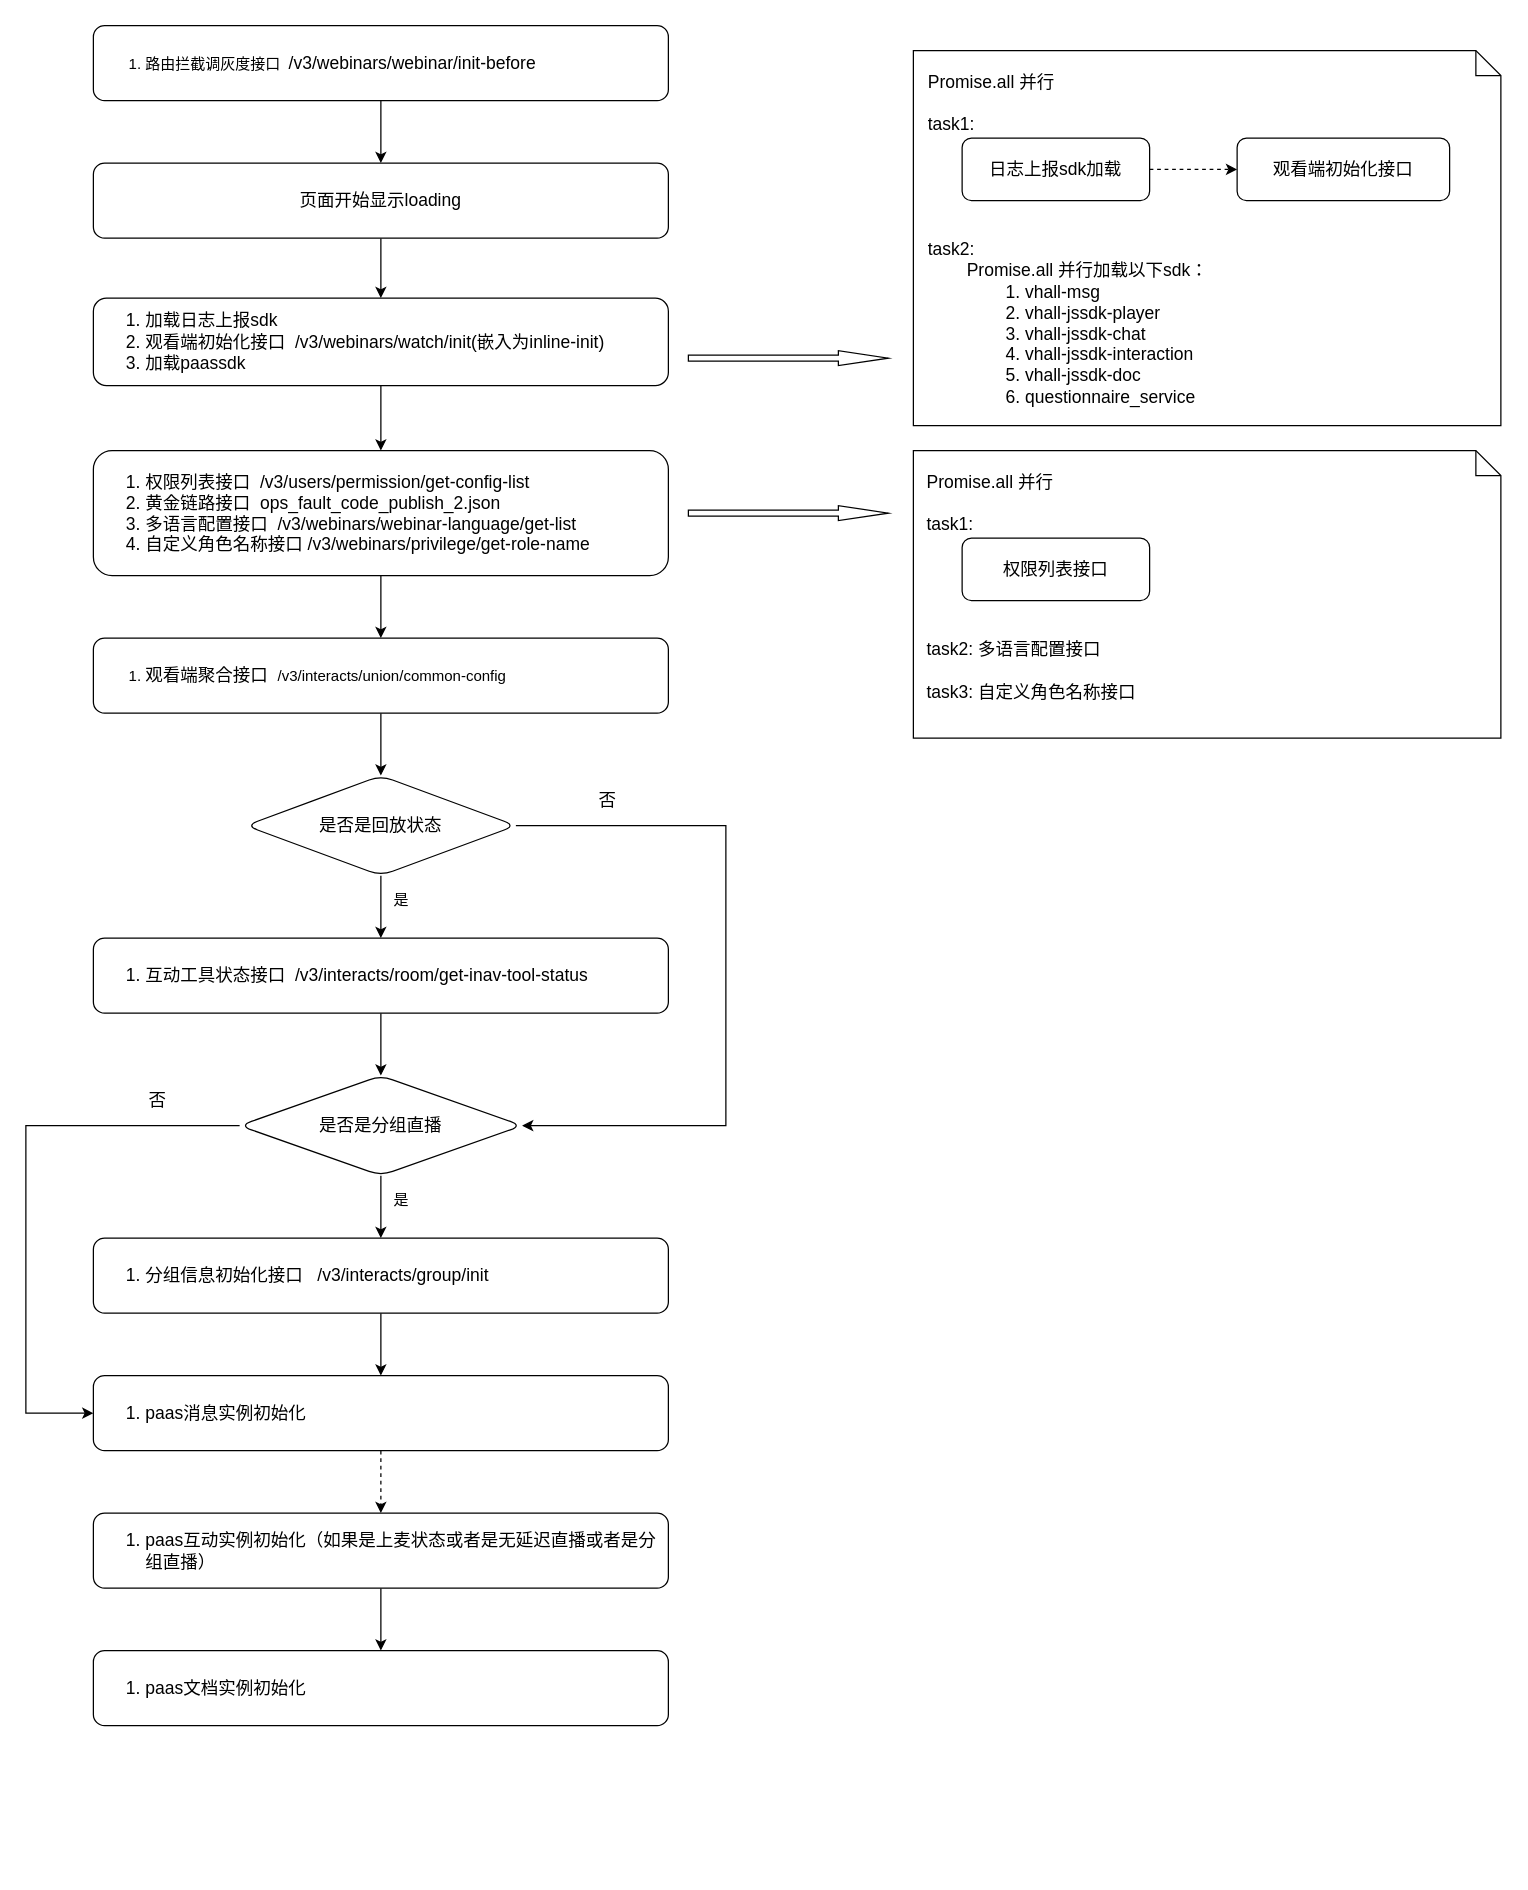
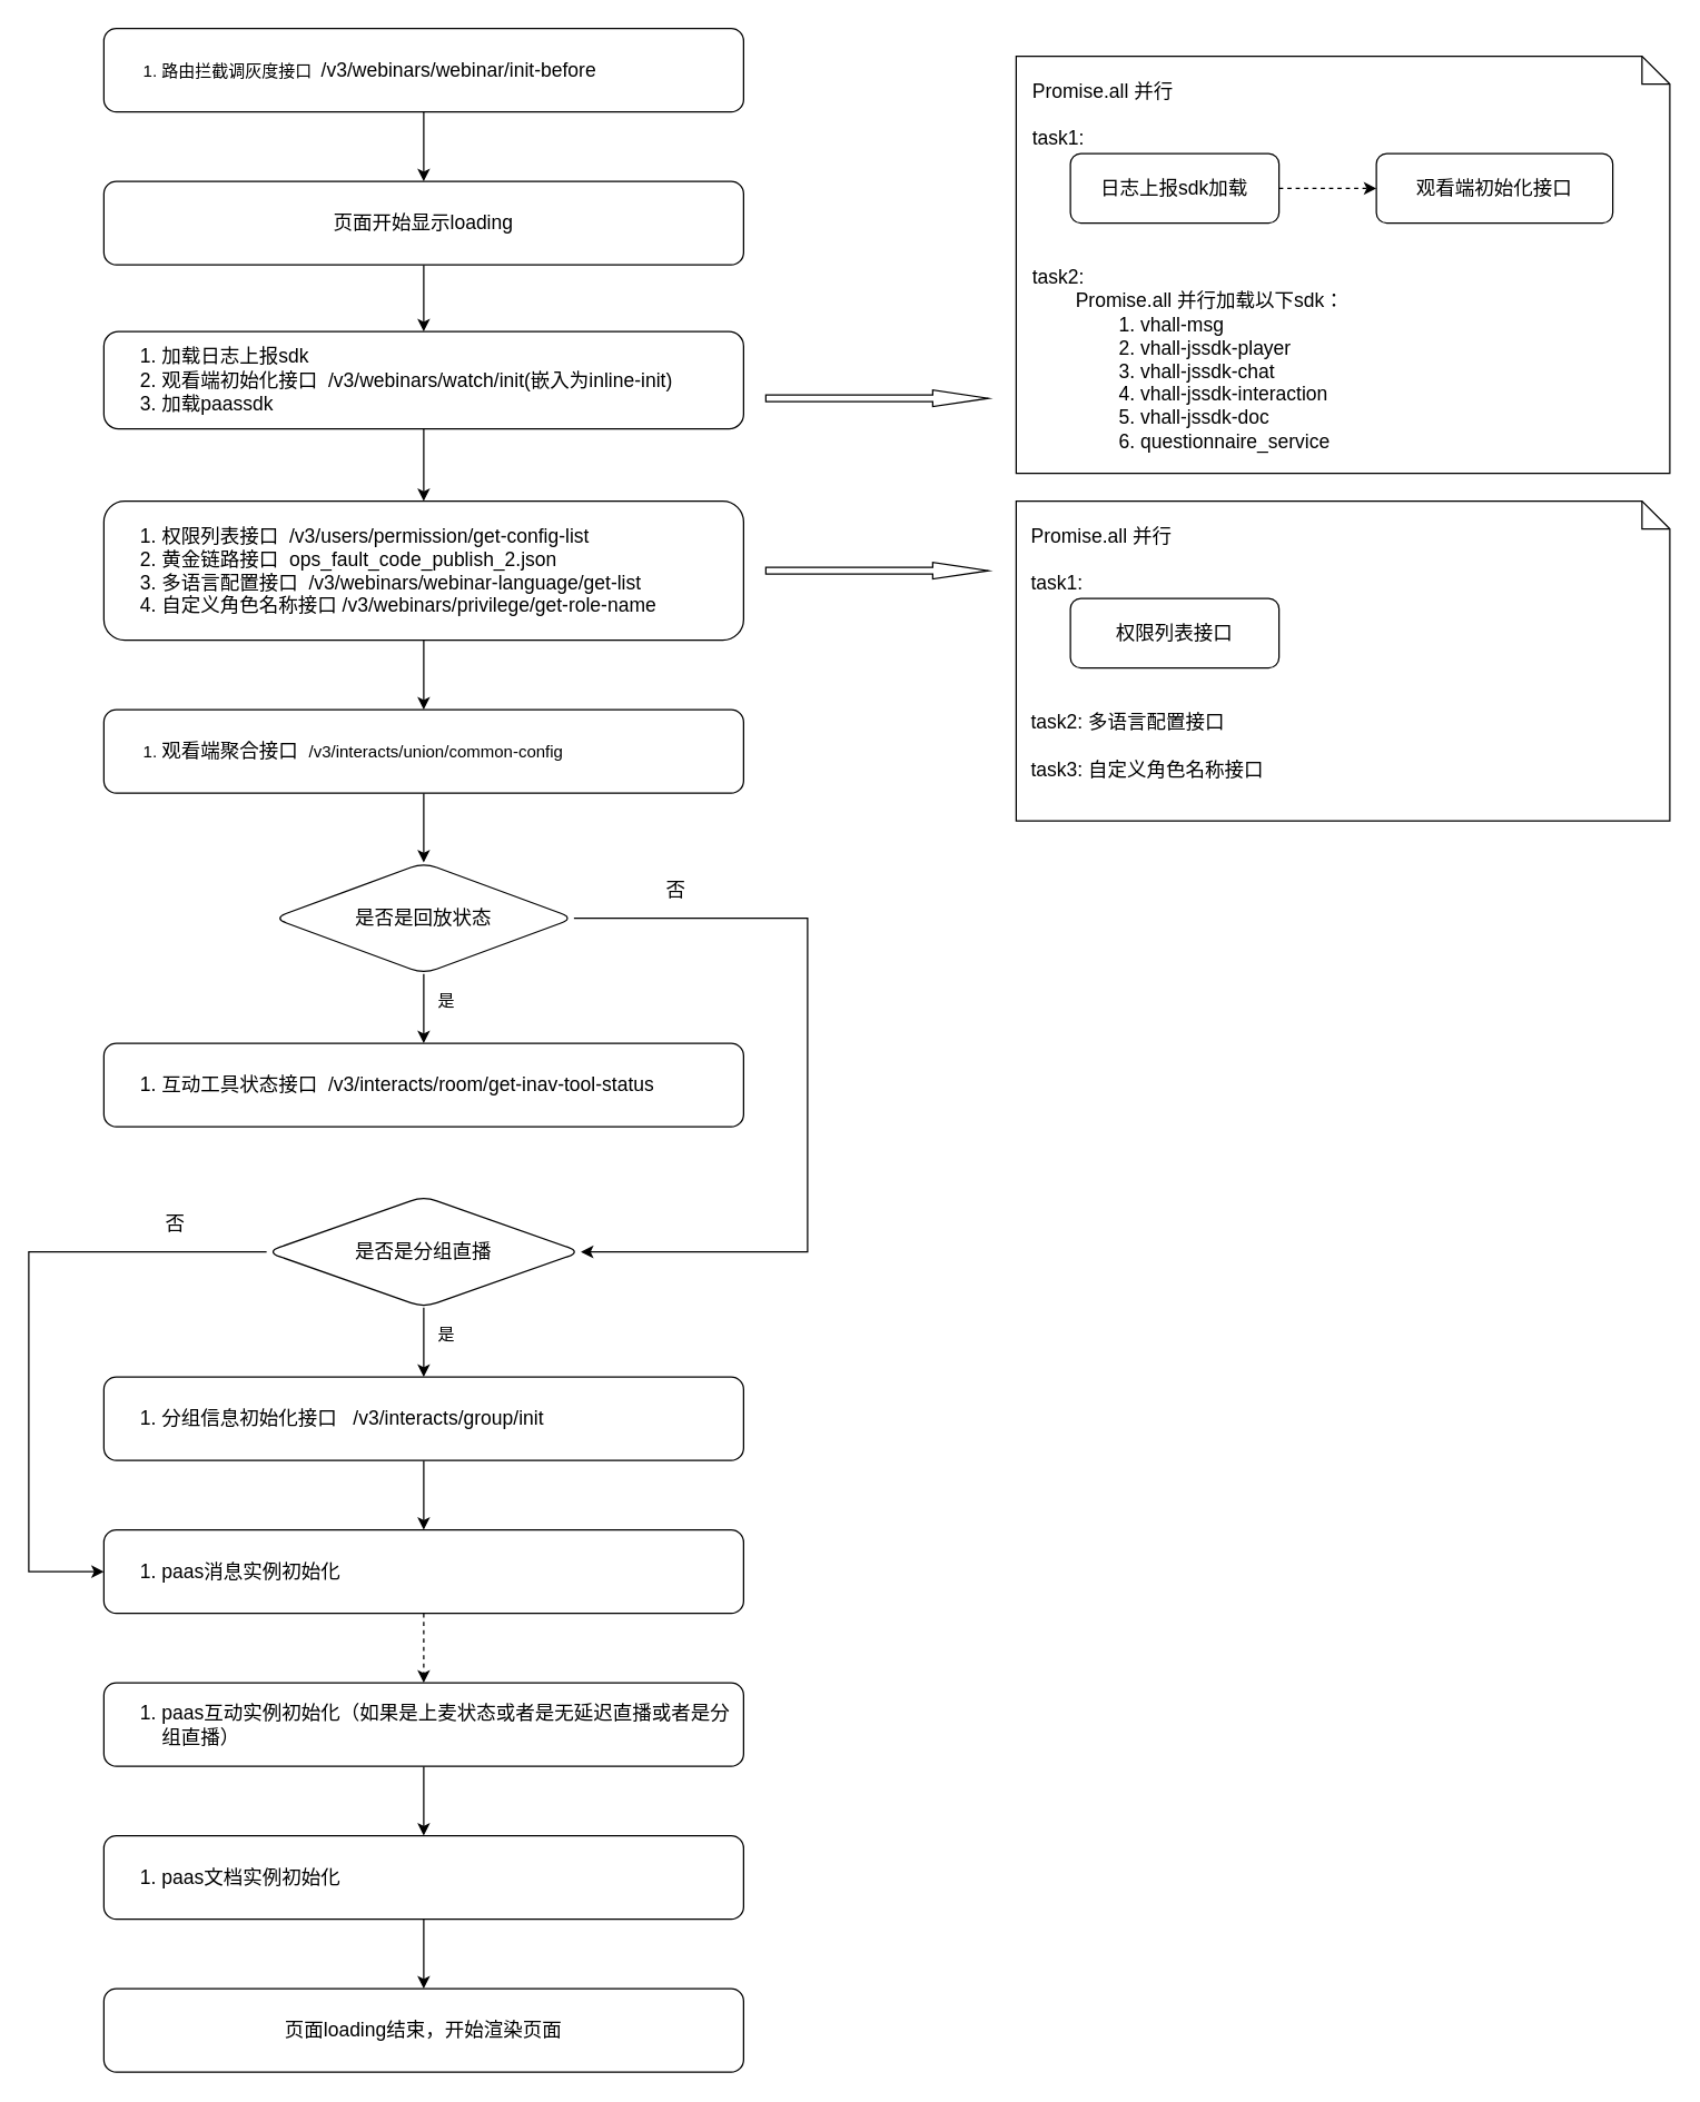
  <mxCell id="0" />
  <mxCell id="1" parent="0" />
  <mxCell id="2" value="Promise.all 并行&lt;br&gt;&lt;br&gt;task1:&lt;br&gt;&lt;br&gt;&lt;br&gt;&lt;br&gt;&lt;br&gt;&lt;br&gt;task2:&lt;br&gt;&lt;div&gt;&lt;span style=&quot;background-color: initial;&quot;&gt;&amp;nbsp; &amp;nbsp; &amp;nbsp; &amp;nbsp; Promise.all 并行加载以下sdk：&lt;/span&gt;&lt;/div&gt;&lt;div&gt;&lt;span style=&quot;background-color: initial;&quot;&gt;&lt;span style=&quot;white-space: pre;&quot;&gt;&#09;&lt;span style=&quot;white-space: pre;&quot;&gt;&#09;&lt;/span&gt;&lt;/span&gt;1.&amp;nbsp;vhall-msg&lt;/span&gt;&lt;/div&gt;&lt;div&gt;&lt;span style=&quot;background-color: initial;&quot;&gt;&lt;span style=&quot;white-space: pre;&quot;&gt;&#09;&lt;span style=&quot;white-space: pre;&quot;&gt;&#09;&lt;/span&gt;&lt;/span&gt;2.&amp;nbsp;vhall-jssdk-player&lt;/span&gt;&lt;/div&gt;&lt;div&gt;&lt;span style=&quot;background-color: initial;&quot;&gt;&lt;span style=&quot;white-space: pre;&quot;&gt;&#09;&lt;span style=&quot;white-space: pre;&quot;&gt;&#09;&lt;/span&gt;&lt;/span&gt;3.&amp;nbsp;vhall-jssdk-chat&lt;/span&gt;&lt;/div&gt;&lt;div&gt;&lt;span style=&quot;background-color: initial;&quot;&gt;&lt;span style=&quot;white-space: pre;&quot;&gt;&#09;&lt;span style=&quot;white-space: pre;&quot;&gt;&#09;&lt;/span&gt;&lt;/span&gt;4.&amp;nbsp;vhall-jssdk-interaction&lt;/span&gt;&lt;/div&gt;&lt;div&gt;&lt;span style=&quot;background-color: initial;&quot;&gt;&lt;span style=&quot;white-space: pre;&quot;&gt;&#09;&lt;span style=&quot;white-space: pre;&quot;&gt;&#09;&lt;/span&gt;&lt;/span&gt;5.&amp;nbsp;vhall-jssdk-doc&lt;/span&gt;&lt;/div&gt;&lt;div&gt;&lt;span style=&quot;background-color: initial;&quot;&gt;&lt;span style=&quot;white-space: pre;&quot;&gt;&#09;&lt;span style=&quot;white-space: pre;&quot;&gt;&#09;&lt;/span&gt;&lt;/span&gt;6.&amp;nbsp;questionnaire_service&lt;/span&gt;&lt;/div&gt;" style="shape=note;size=20;whiteSpace=wrap;html=1;fontSize=14;align=left;verticalAlign=top;spacingTop=10;spacingLeft=10;" parent="1" vertex="1"><mxGeometry x="730" y="40" width="470" height="300" as="geometry" /></mxCell>
  <mxCell id="3" value="" style="edgeStyle=orthogonalEdgeStyle;rounded=0;orthogonalLoop=1;jettySize=auto;html=1;" parent="1" source="4" target="6" edge="1"><mxGeometry relative="1" as="geometry" /></mxCell>
  <mxCell id="4" value="&lt;ol&gt;&lt;li style=&quot;&quot;&gt;路由拦截调灰度接口&amp;nbsp;&amp;nbsp;&lt;span style=&quot;font-size: 14px;&quot;&gt;/v3/webinars/webinar/init-before&lt;/span&gt;&lt;/li&gt;&lt;/ol&gt;" style="rounded=1;whiteSpace=wrap;html=1;align=left;" parent="1" vertex="1"><mxGeometry x="74" y="20" width="460" height="60" as="geometry" /></mxCell>
  <mxCell id="5" value="" style="edgeStyle=orthogonalEdgeStyle;rounded=0;orthogonalLoop=1;jettySize=auto;html=1;" parent="1" source="6" target="8" edge="1"><mxGeometry relative="1" as="geometry" /></mxCell>
  <mxCell id="6" value="&lt;font style=&quot;font-size: 14px;&quot;&gt;页面开始显示loading&lt;/font&gt;" style="rounded=1;whiteSpace=wrap;html=1;" parent="1" vertex="1"><mxGeometry x="74" y="130" width="460" height="60" as="geometry" /></mxCell>
  <mxCell id="7" value="" style="edgeStyle=orthogonalEdgeStyle;rounded=0;orthogonalLoop=1;jettySize=auto;html=1;" parent="1" source="8" target="10" edge="1"><mxGeometry relative="1" as="geometry" /></mxCell>
  <mxCell id="8" value="&lt;ol style=&quot;font-size: 14px;&quot;&gt;&lt;li&gt;加载日志上报sdk&lt;/li&gt;&lt;li&gt;观看端初始化接口&amp;nbsp; /v3/webinars/watch/init(嵌入为inline-init)&lt;/li&gt;&lt;li&gt;加载paassdk&lt;/li&gt;&lt;/ol&gt;" style="rounded=1;whiteSpace=wrap;html=1;align=left;" parent="1" vertex="1"><mxGeometry x="74" y="238" width="460" height="70" as="geometry" /></mxCell>
  <mxCell id="9" value="" style="edgeStyle=orthogonalEdgeStyle;rounded=0;orthogonalLoop=1;jettySize=auto;html=1;" parent="1" source="10" target="12" edge="1"><mxGeometry relative="1" as="geometry" /></mxCell>
  <mxCell id="10" value="&lt;ol style=&quot;font-size: 14px;&quot;&gt;&lt;li&gt;&lt;span style=&quot;&quot;&gt;权限列表接口&amp;nbsp;&amp;nbsp;&lt;/span&gt;/v3/users/permission/get-config-list&lt;/li&gt;&lt;li&gt;黄金链路接口&amp;nbsp; ops_fault_code_publish_2.json&lt;/li&gt;&lt;li&gt;多语言配置接口&amp;nbsp; /v3/webinars/webinar-language/get-list&lt;/li&gt;&lt;li&gt;自定义角色名称接口 /v3/webinars/privilege/get-role-name&lt;/li&gt;&lt;/ol&gt;" style="rounded=1;whiteSpace=wrap;html=1;align=left;" parent="1" vertex="1"><mxGeometry x="74" y="360" width="460" height="100" as="geometry" /></mxCell>
  <mxCell id="11" value="" style="edgeStyle=orthogonalEdgeStyle;rounded=0;orthogonalLoop=1;jettySize=auto;html=1;" parent="1" source="12" target="19" edge="1"><mxGeometry relative="1" as="geometry" /></mxCell>
  <mxCell id="12" value="&lt;ol&gt;&lt;li&gt;&lt;span style=&quot;font-size: 14px;&quot;&gt;观看端聚合接口&amp;nbsp;&amp;nbsp;&lt;/span&gt;/v3/interacts/union/common-config&lt;/li&gt;&lt;/ol&gt;" style="rounded=1;whiteSpace=wrap;html=1;align=left;" parent="1" vertex="1"><mxGeometry x="74" y="510" width="460" height="60" as="geometry" /></mxCell>
- <mxCell id="13" value="" style="edgeStyle=orthogonalEdgeStyle;rounded=0;orthogonalLoop=1;jettySize=auto;html=1;" parent="1" source="14" target="23" edge="1"><mxGeometry relative="1" as="geometry" /></mxCell>
  <mxCell id="14" value="&lt;ol style=&quot;font-size: 14px;&quot;&gt;&lt;li&gt;&lt;span style=&quot;&quot;&gt;互动工具状态接口&amp;nbsp;&amp;nbsp;&lt;/span&gt;/v3/interacts/room/get-inav-tool-status&lt;/li&gt;&lt;/ol&gt;" style="rounded=1;whiteSpace=wrap;html=1;align=left;" parent="1" vertex="1"><mxGeometry x="74" y="750" width="460" height="60" as="geometry" /></mxCell>
  <mxCell id="15" value="" style="edgeStyle=orthogonalEdgeStyle;rounded=0;orthogonalLoop=1;jettySize=auto;html=1;fontSize=14;" parent="1" source="16" target="29" edge="1"><mxGeometry relative="1" as="geometry" /></mxCell>
  <mxCell id="16" value="&lt;ol style=&quot;font-size: 14px;&quot;&gt;&lt;li&gt;&lt;span style=&quot;&quot;&gt;分组信息初始化接口&amp;nbsp; &amp;nbsp;&lt;/span&gt;/v3/interacts/group/init&lt;/li&gt;&lt;/ol&gt;" style="rounded=1;whiteSpace=wrap;html=1;align=left;" parent="1" vertex="1"><mxGeometry x="74" y="990" width="460" height="60" as="geometry" /></mxCell>
  <mxCell id="17" value="" style="edgeStyle=orthogonalEdgeStyle;rounded=0;orthogonalLoop=1;jettySize=auto;html=1;" parent="1" source="19" target="14" edge="1"><mxGeometry relative="1" as="geometry" /></mxCell>
  <mxCell id="18" style="edgeStyle=orthogonalEdgeStyle;rounded=0;orthogonalLoop=1;jettySize=auto;html=1;entryX=1;entryY=0.5;entryDx=0;entryDy=0;exitX=1;exitY=0.5;exitDx=0;exitDy=0;" parent="1" source="19" target="23" edge="1"><mxGeometry relative="1" as="geometry"><Array as="points"><mxPoint x="580" y="660" /><mxPoint x="580" y="900" /></Array></mxGeometry></mxCell>
  <mxCell id="19" value="&lt;font style=&quot;font-size: 14px;&quot;&gt;是否是回放状态&lt;/font&gt;" style="rhombus;whiteSpace=wrap;html=1;align=center;rounded=1;" parent="1" vertex="1"><mxGeometry x="196" y="620" width="216" height="80" as="geometry" /></mxCell>
  <mxCell id="20" value="是" style="text;html=1;align=center;verticalAlign=middle;resizable=0;points=[];autosize=1;strokeColor=none;fillColor=none;" parent="1" vertex="1"><mxGeometry x="305" y="710" width="30" height="20" as="geometry" /></mxCell>
  <mxCell id="21" value="" style="edgeStyle=orthogonalEdgeStyle;rounded=0;orthogonalLoop=1;jettySize=auto;html=1;" parent="1" source="23" target="16" edge="1"><mxGeometry relative="1" as="geometry" /></mxCell>
  <mxCell id="22" value="" style="edgeStyle=orthogonalEdgeStyle;rounded=0;orthogonalLoop=1;jettySize=auto;html=1;entryX=0;entryY=0.5;entryDx=0;entryDy=0;exitX=0;exitY=0.5;exitDx=0;exitDy=0;" parent="1" source="23" target="29" edge="1"><mxGeometry relative="1" as="geometry"><mxPoint x="550" y="900" as="targetPoint" /><Array as="points"><mxPoint x="20" y="900" /><mxPoint x="20" y="1130" /></Array></mxGeometry></mxCell>
  <mxCell id="23" value="&lt;font style=&quot;font-size: 14px;&quot;&gt;是否是分组直播&lt;/font&gt;" style="rhombus;whiteSpace=wrap;html=1;align=center;rounded=1;" parent="1" vertex="1"><mxGeometry x="191" y="860" width="226" height="80" as="geometry" /></mxCell>
  <mxCell id="24" value="是" style="text;html=1;align=center;verticalAlign=middle;resizable=0;points=[];autosize=1;strokeColor=none;fillColor=none;" parent="1" vertex="1"><mxGeometry x="305" y="950" width="30" height="20" as="geometry" /></mxCell>
+ <mxCell id="25" value="&lt;span style=&quot;font-size: 14px;&quot;&gt;页面loading结束，开始渲染页面&lt;/span&gt;" style="rounded=1;whiteSpace=wrap;html=1;align=center;" parent="1" vertex="1"><mxGeometry x="74" y="1430" width="460" height="60" as="geometry" /></mxCell>
  <mxCell id="26" value="&lt;font style=&quot;font-size: 14px;&quot;&gt;否&lt;/font&gt;" style="text;html=1;align=center;verticalAlign=middle;resizable=0;points=[];autosize=1;strokeColor=none;fillColor=none;" parent="1" vertex="1"><mxGeometry x="110" y="870" width="30" height="20" as="geometry" /></mxCell>
  <mxCell id="27" value="&lt;font style=&quot;font-size: 14px;&quot;&gt;否&lt;/font&gt;" style="text;html=1;align=center;verticalAlign=middle;resizable=0;points=[];autosize=1;strokeColor=none;fillColor=none;" parent="1" vertex="1"><mxGeometry x="470" y="630" width="30" height="20" as="geometry" /></mxCell>
  <mxCell id="28" value="" style="edgeStyle=orthogonalEdgeStyle;rounded=0;orthogonalLoop=1;jettySize=auto;html=1;fontSize=14;dashed=1;" parent="1" source="29" target="31" edge="1"><mxGeometry relative="1" as="geometry" /></mxCell>
  <mxCell id="29" value="&lt;ol style=&quot;font-size: 14px;&quot;&gt;&lt;li&gt;paas消息实例初始化&lt;/li&gt;&lt;/ol&gt;" style="rounded=1;whiteSpace=wrap;html=1;align=left;" parent="1" vertex="1"><mxGeometry x="74" y="1100" width="460" height="60" as="geometry" /></mxCell>
  <mxCell id="30" value="" style="edgeStyle=orthogonalEdgeStyle;rounded=0;orthogonalLoop=1;jettySize=auto;html=1;fontSize=14;" parent="1" source="31" target="33" edge="1"><mxGeometry relative="1" as="geometry" /></mxCell>
  <mxCell id="31" value="&lt;ol style=&quot;font-size: 14px;&quot;&gt;&lt;li&gt;paas互动实例初始化（如果是上麦状态或者是无延迟直播或者是分组直播）&lt;/li&gt;&lt;/ol&gt;" style="rounded=1;whiteSpace=wrap;html=1;align=left;" parent="1" vertex="1"><mxGeometry x="74" y="1210" width="460" height="60" as="geometry" /></mxCell>
+ <mxCell id="32" value="" style="edgeStyle=orthogonalEdgeStyle;rounded=0;orthogonalLoop=1;jettySize=auto;html=1;fontSize=14;" parent="1" source="33" target="25" edge="1"><mxGeometry relative="1" as="geometry" /></mxCell>
  <mxCell id="33" value="&lt;ol style=&quot;font-size: 14px;&quot;&gt;&lt;li&gt;paas文档实例初始化&lt;/li&gt;&lt;/ol&gt;" style="rounded=1;whiteSpace=wrap;html=1;align=left;" parent="1" vertex="1"><mxGeometry x="74" y="1320" width="460" height="60" as="geometry" /></mxCell>
  <mxCell id="34" value="" style="edgeStyle=orthogonalEdgeStyle;rounded=0;orthogonalLoop=1;jettySize=auto;html=1;fontSize=14;dashed=1;" parent="1" source="35" target="36" edge="1"><mxGeometry relative="1" as="geometry" /></mxCell>
  <mxCell id="35" value="日志上报sdk加载" style="rounded=1;whiteSpace=wrap;html=1;fontSize=14;" parent="1" vertex="1"><mxGeometry x="769" y="110" width="150" height="50" as="geometry" /></mxCell>
  <mxCell id="36" value="观看端初始化接口" style="rounded=1;whiteSpace=wrap;html=1;fontSize=14;" parent="1" vertex="1"><mxGeometry x="989" y="110" width="170" height="50" as="geometry" /></mxCell>
  <mxCell id="37" value="Promise.all 并行&lt;br&gt;&lt;br&gt;task1:&lt;br&gt;&lt;br&gt;&lt;br&gt;&lt;br&gt;&lt;br&gt;&lt;br&gt;task2: 多语言配置接口&lt;br&gt;&lt;br&gt;task3: 自定义角色名称接口" style="shape=note;size=20;whiteSpace=wrap;html=1;fontSize=14;align=left;verticalAlign=top;spacingTop=10;spacingLeft=9;" parent="1" vertex="1"><mxGeometry x="730" y="360" width="470" height="230" as="geometry" /></mxCell>
  <mxCell id="38" value="权限列表接口" style="rounded=1;whiteSpace=wrap;html=1;fontSize=14;" parent="1" vertex="1"><mxGeometry x="769" y="430" width="150" height="50" as="geometry" /></mxCell>
  <mxCell id="39" value="" style="html=1;shadow=0;dashed=0;align=center;verticalAlign=middle;shape=mxgraph.arrows2.arrow;dy=0.6;dx=40;notch=0;fontSize=14;" parent="1" vertex="1"><mxGeometry x="550" y="280" width="160" height="12" as="geometry" /></mxCell>
  <mxCell id="40" value="" style="html=1;shadow=0;dashed=0;align=center;verticalAlign=middle;shape=mxgraph.arrows2.arrow;dy=0.6;dx=40;notch=0;fontSize=14;" parent="1" vertex="1"><mxGeometry x="550" y="404" width="160" height="12" as="geometry" /></mxCell>
